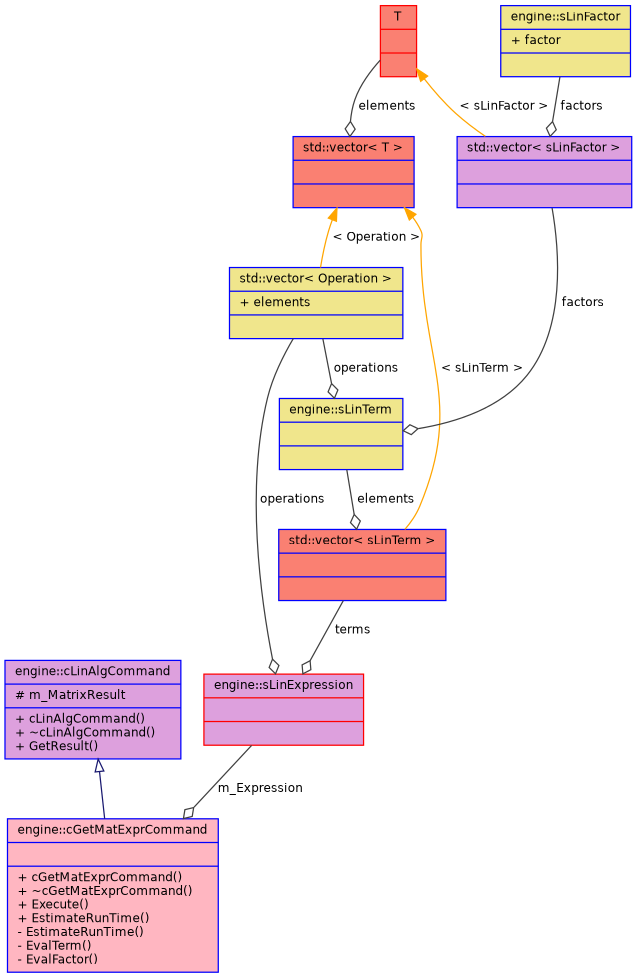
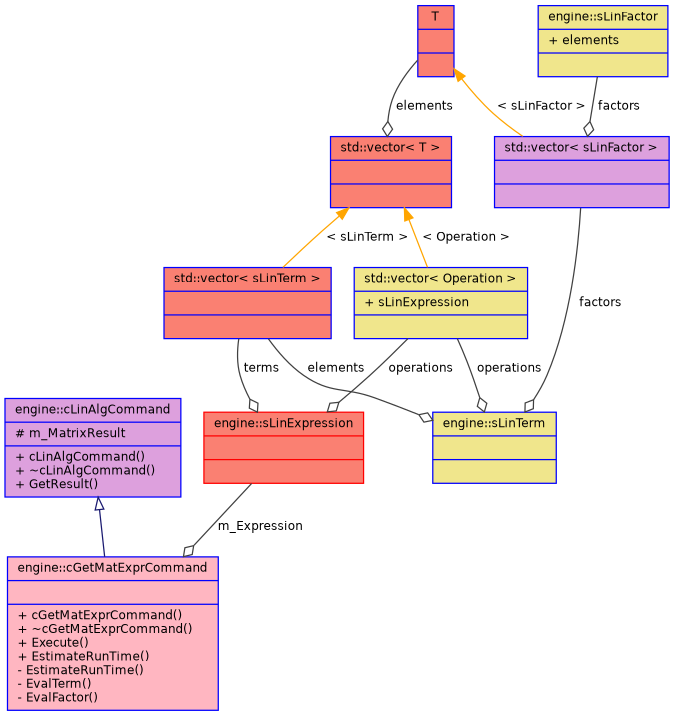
  digraph {
    node [color=blue fillcolor=plum fontname=Helvetica fontsize=10 shape=record style=filled]
    edge [color=grey25 fontname=Helvetica fontsize=10 labelfontname=Helvetica labelfontsize=10 style=solid arrowhead=odiamond]
    n1 [fillcolor=lightpink fontcolor=black height=0.2 label="{engine::cGetMatExprCommand\n||+ cGetMatExprCommand()\l+ ~cGetMatExprCommand()\l+ Execute()\l+ EstimateRunTime()\l- EstimateRunTime()\l- EvalTerm()\l- EvalFactor()\l}" width=0.4]
    n2 [height=0.2 label="{engine::cLinAlgCommand\n|# m_MatrixResult\l|+ cLinAlgCommand()\l+ ~cLinAlgCommand()\l+ GetResult()\l}" width=0.4]
-   n3 [color=red height=0.2 label="{engine::sLinExpression\n||}" width=0.4]
-   n4 [fillcolor=khaki height=0.2 label="{std::vector\< Operation \>\n|+ elements\l|}" width=0.4]
+   n3 [color=red fillcolor=salmon height=0.2 label="{engine::sLinExpression\n||}" width=0.4]
+   n4 [fillcolor=khaki height=0.2 label="{std::vector\< Operation \>\n|+ sLinExpression\l|}" width=0.4]
    n5 [fillcolor=khaki height=0.2 label="{engine::sLinTerm\n||}" width=0.4]
    n6 [fillcolor=salmon height=0.2 label="{std::vector\< sLinTerm \>\n||}" width=0.4]
    n7 [fillcolor=salmon height=0.2 label="{std::vector\< T \>\n||}" width=0.4]
    n8 [height=0.2 label="{std::vector\< sLinFactor \>\n||}" width=0.4]
-   n9 [color=red fillcolor=salmon height=0.2 label="{T\n||}" width=0.4]
-   n10 [fillcolor=khaki height=0.2 label="{engine::sLinFactor\n|+ factor\l|}" width=0.4]
+   n9 [fillcolor=salmon height=0.2 label="{T\n||}" width=0.4]
+   n10 [fillcolor=khaki height=0.2 label="{engine::sLinFactor\n|+ elements\l|}" width=0.4]
    n2 -> n1 [arrowtail=onormal color=midnightblue dir=back arrowhead=""]
    n3 -> n1 [label=" m_Expression"]
    n4 -> n3 [label=" operations"]
    n4 -> n5 [label=" operations"]
-   n5 -> n6 [label=" elements"]
+   n6 -> n5 [label=" elements"]
    n6 -> n3 [label=" terms"]
    n7 -> n4 [color=orange dir=back label=" \< Operation \>" arrowhead=""]
    n7 -> n6 [color=orange dir=back label=" \< sLinTerm \>" arrowhead=""]
    n8 -> n5 [label=" factors"]
    n9 -> n7 [label=" elements"]
    n9 -> n8 [color=orange dir=back label=" \< sLinFactor \>" arrowhead=""]
    n10 -> n8 [label=" factors"]
  }
